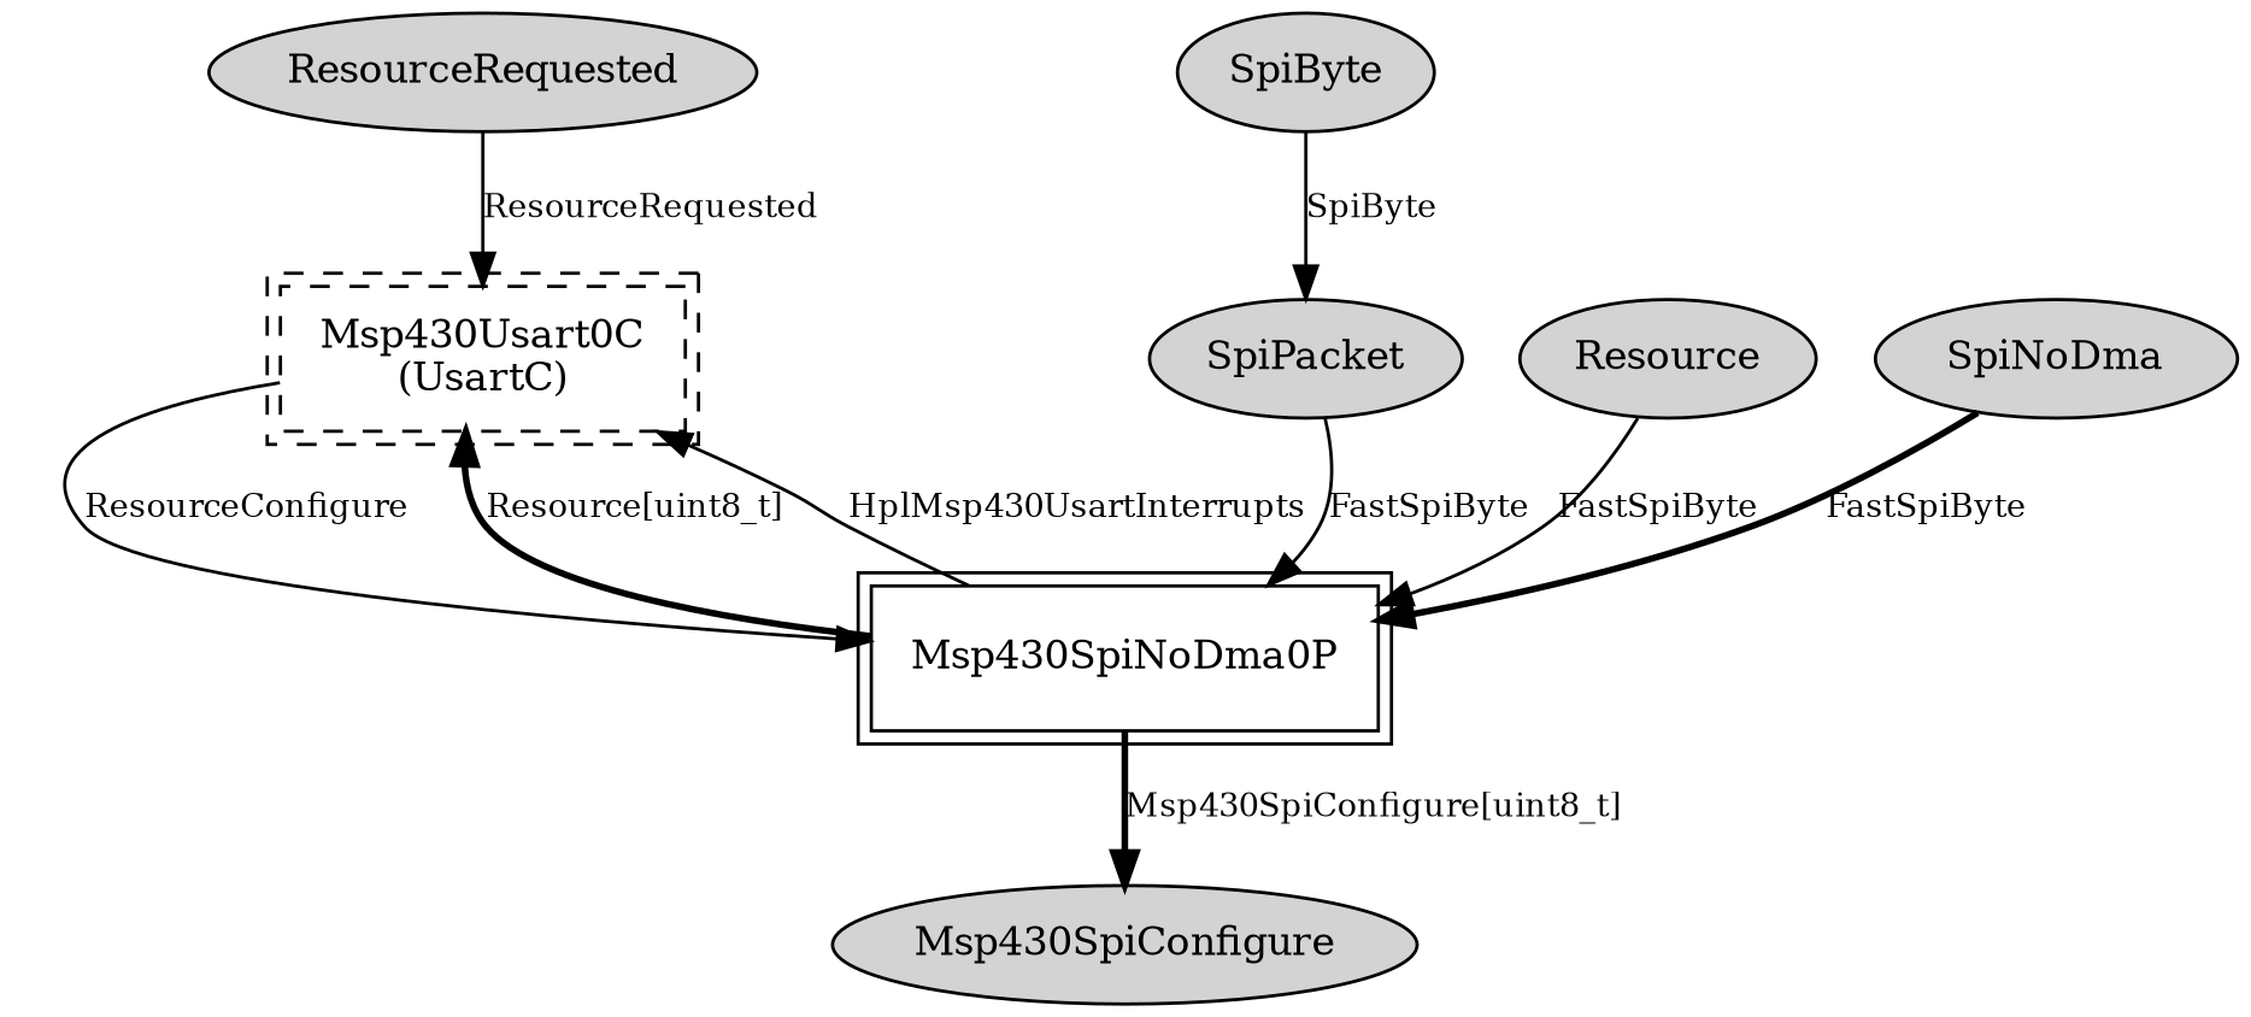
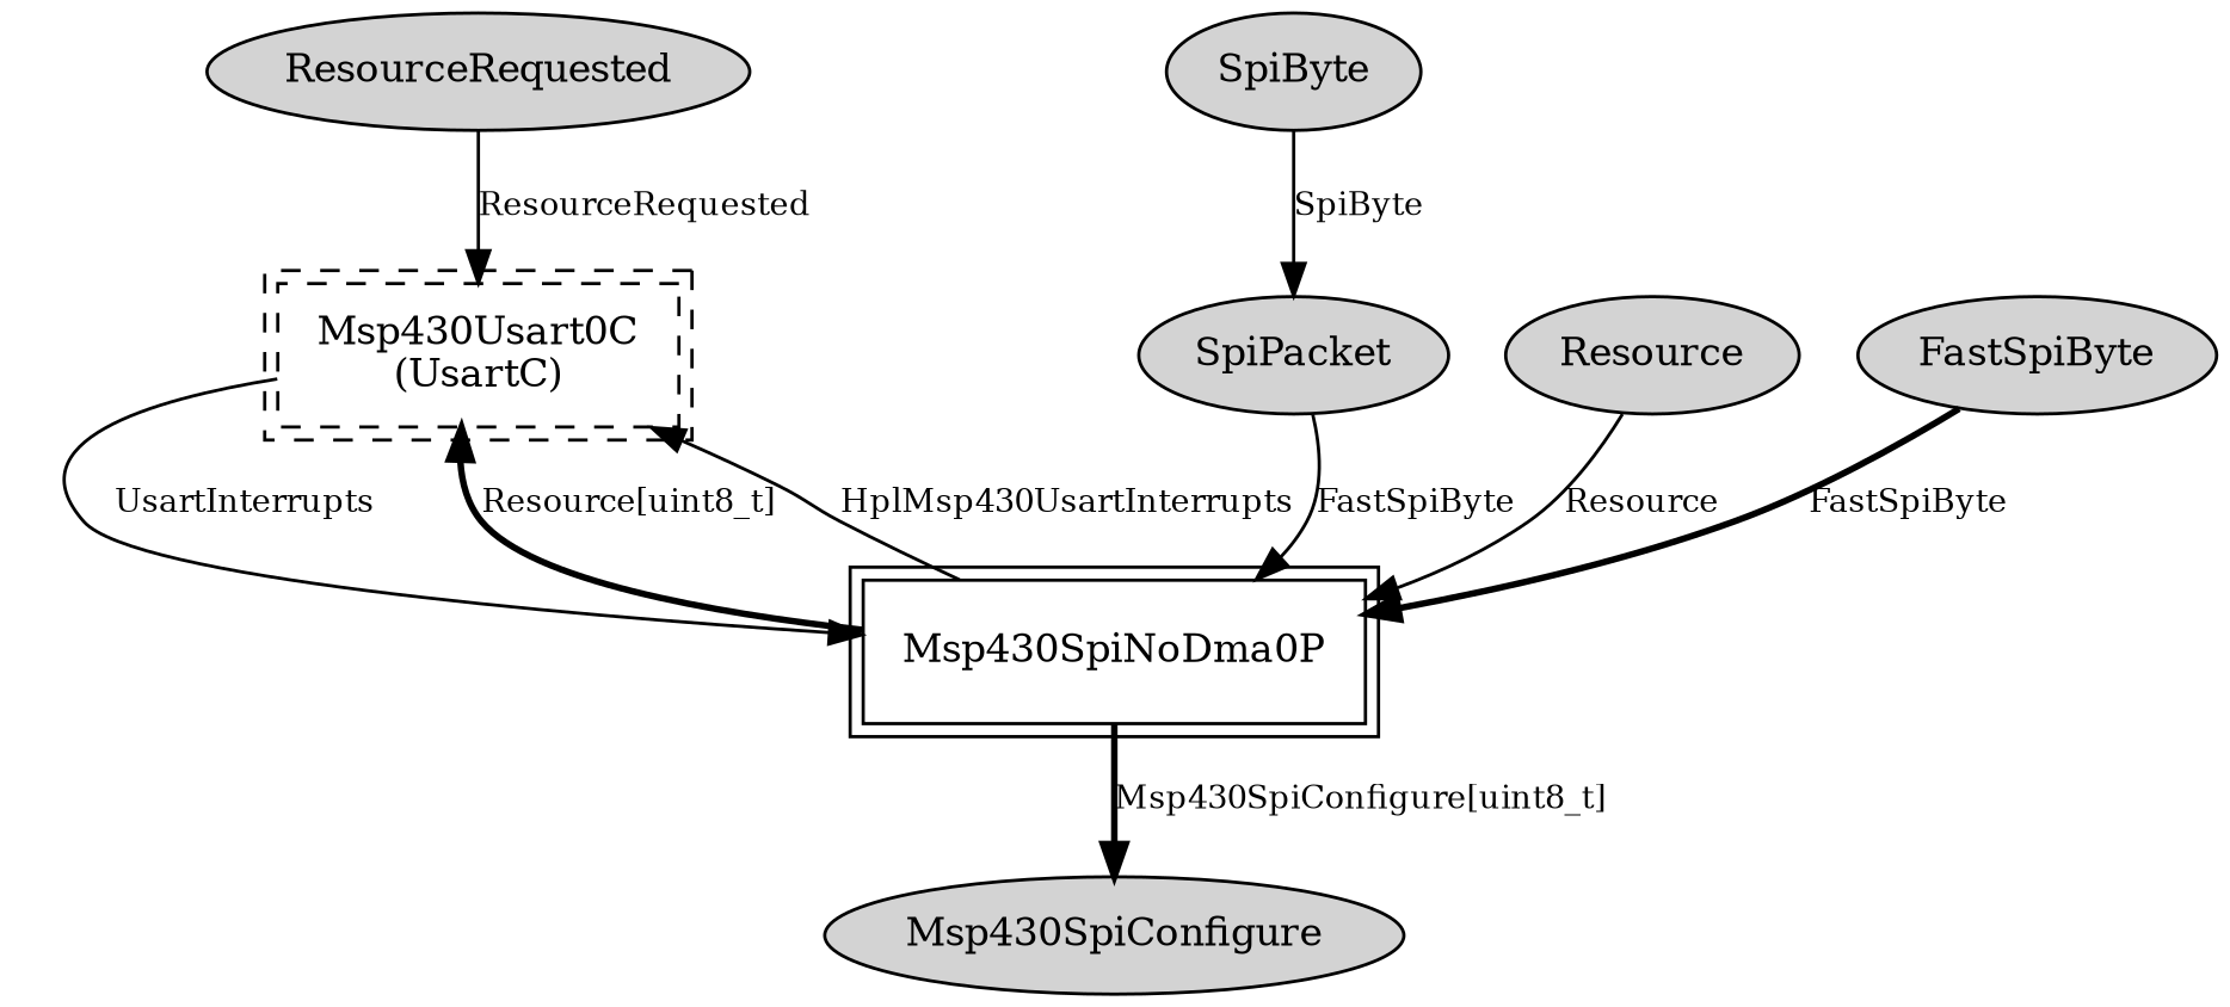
  digraph {
    node [fontsize=12 shape=ellipse style=filled]
    edge [fontsize=10]
    n1 [label=ResourceRequested]
    n2 [label="Msp430Usart0C\n(UsartC)" peripheries=2 shape=box style=dashed]
    Msp430SpiNoDma0P [peripheries=2 shape=box style=""]
    n4 [label=Msp430SpiConfigure]
    n5 [label=SpiPacket]
    n6 [label=SpiByte]
    n7 [label=Resource]
-   n8 [label=SpiNoDma]
+   n8 [label=FastSpiByte]
    n1 -> n2 [label=ResourceRequested]
-   n2 -> Msp430SpiNoDma0P [label=ResourceConfigure]
+   n2 -> Msp430SpiNoDma0P [label=UsartInterrupts]
    Msp430SpiNoDma0P -> n2 [label="Resource[uint8_t]" style=bold]
    Msp430SpiNoDma0P -> n2 [label=HplMsp430UsartInterrupts]
    Msp430SpiNoDma0P -> n4 [label="Msp430SpiConfigure[uint8_t]" style=bold]
    n5 -> Msp430SpiNoDma0P [label=FastSpiByte]
    n6 -> n5 [label=SpiByte]
-   n7 -> Msp430SpiNoDma0P [label=FastSpiByte]
+   n7 -> Msp430SpiNoDma0P [label=Resource]
    n8 -> Msp430SpiNoDma0P [label=FastSpiByte style=bold]
  }
